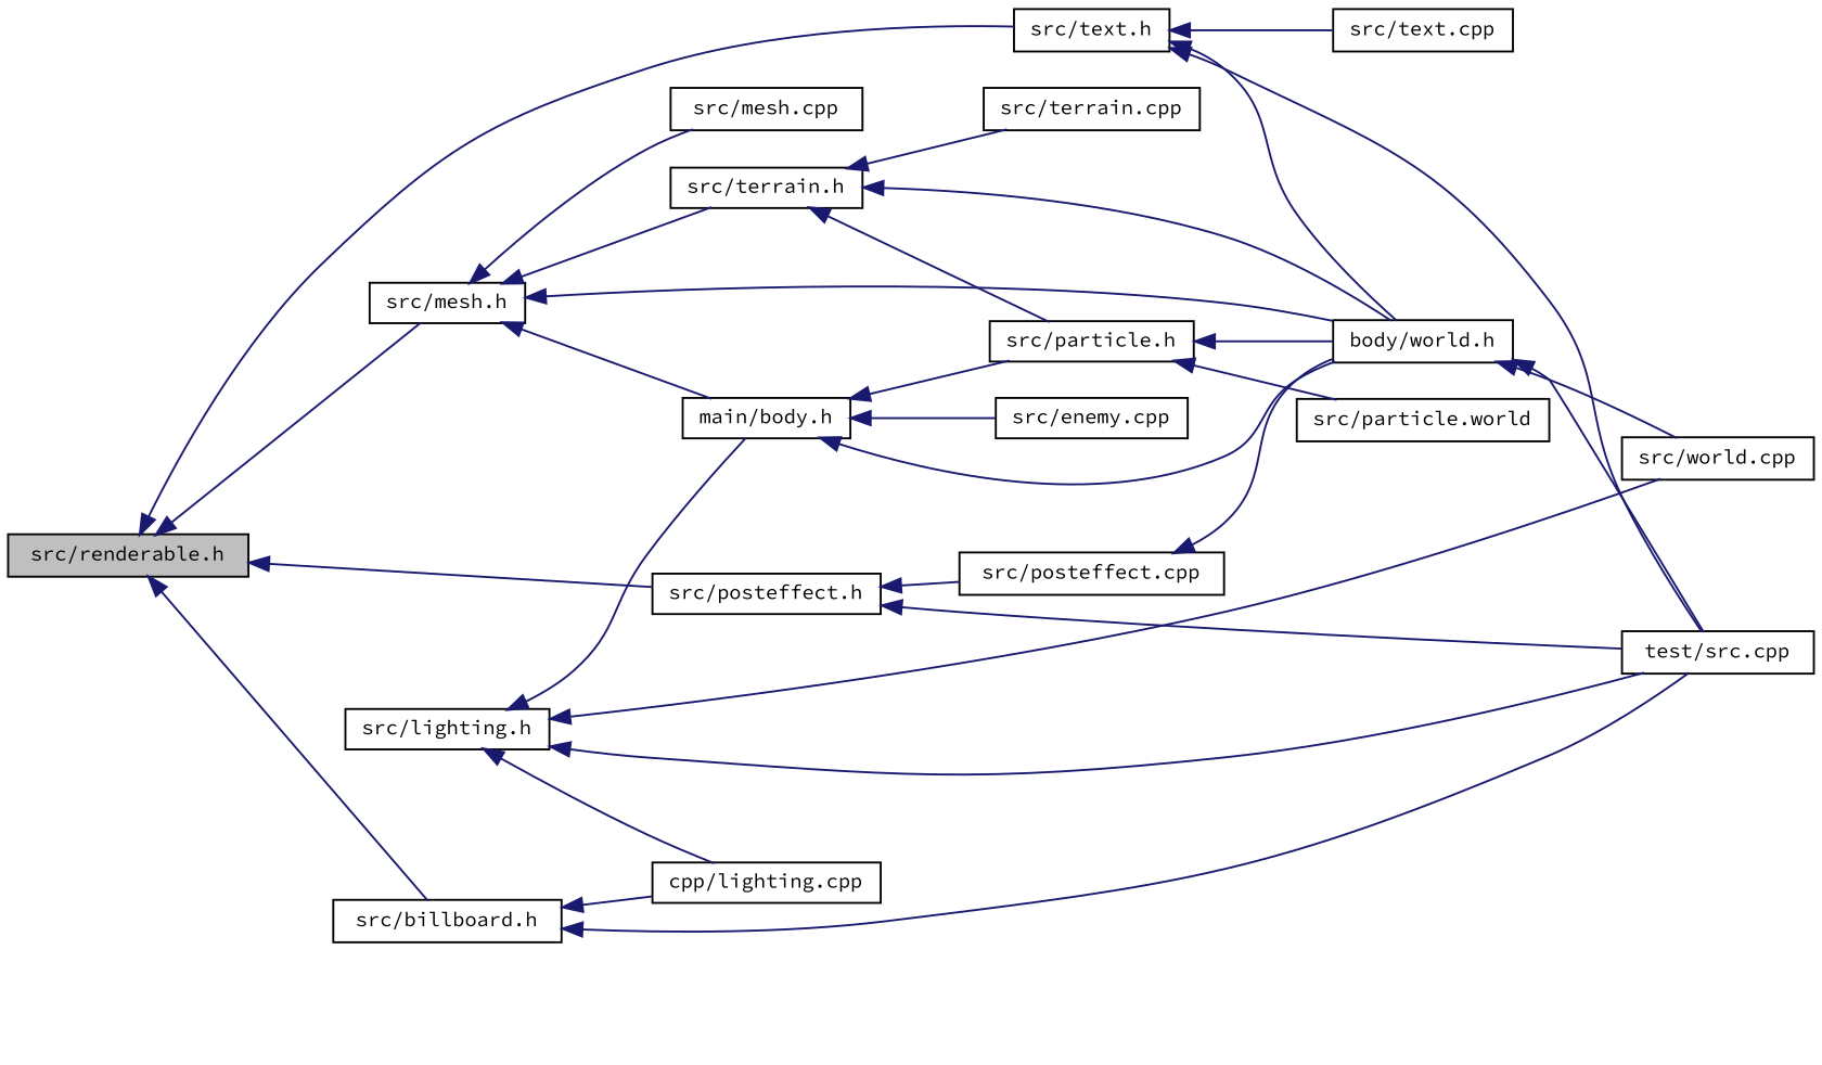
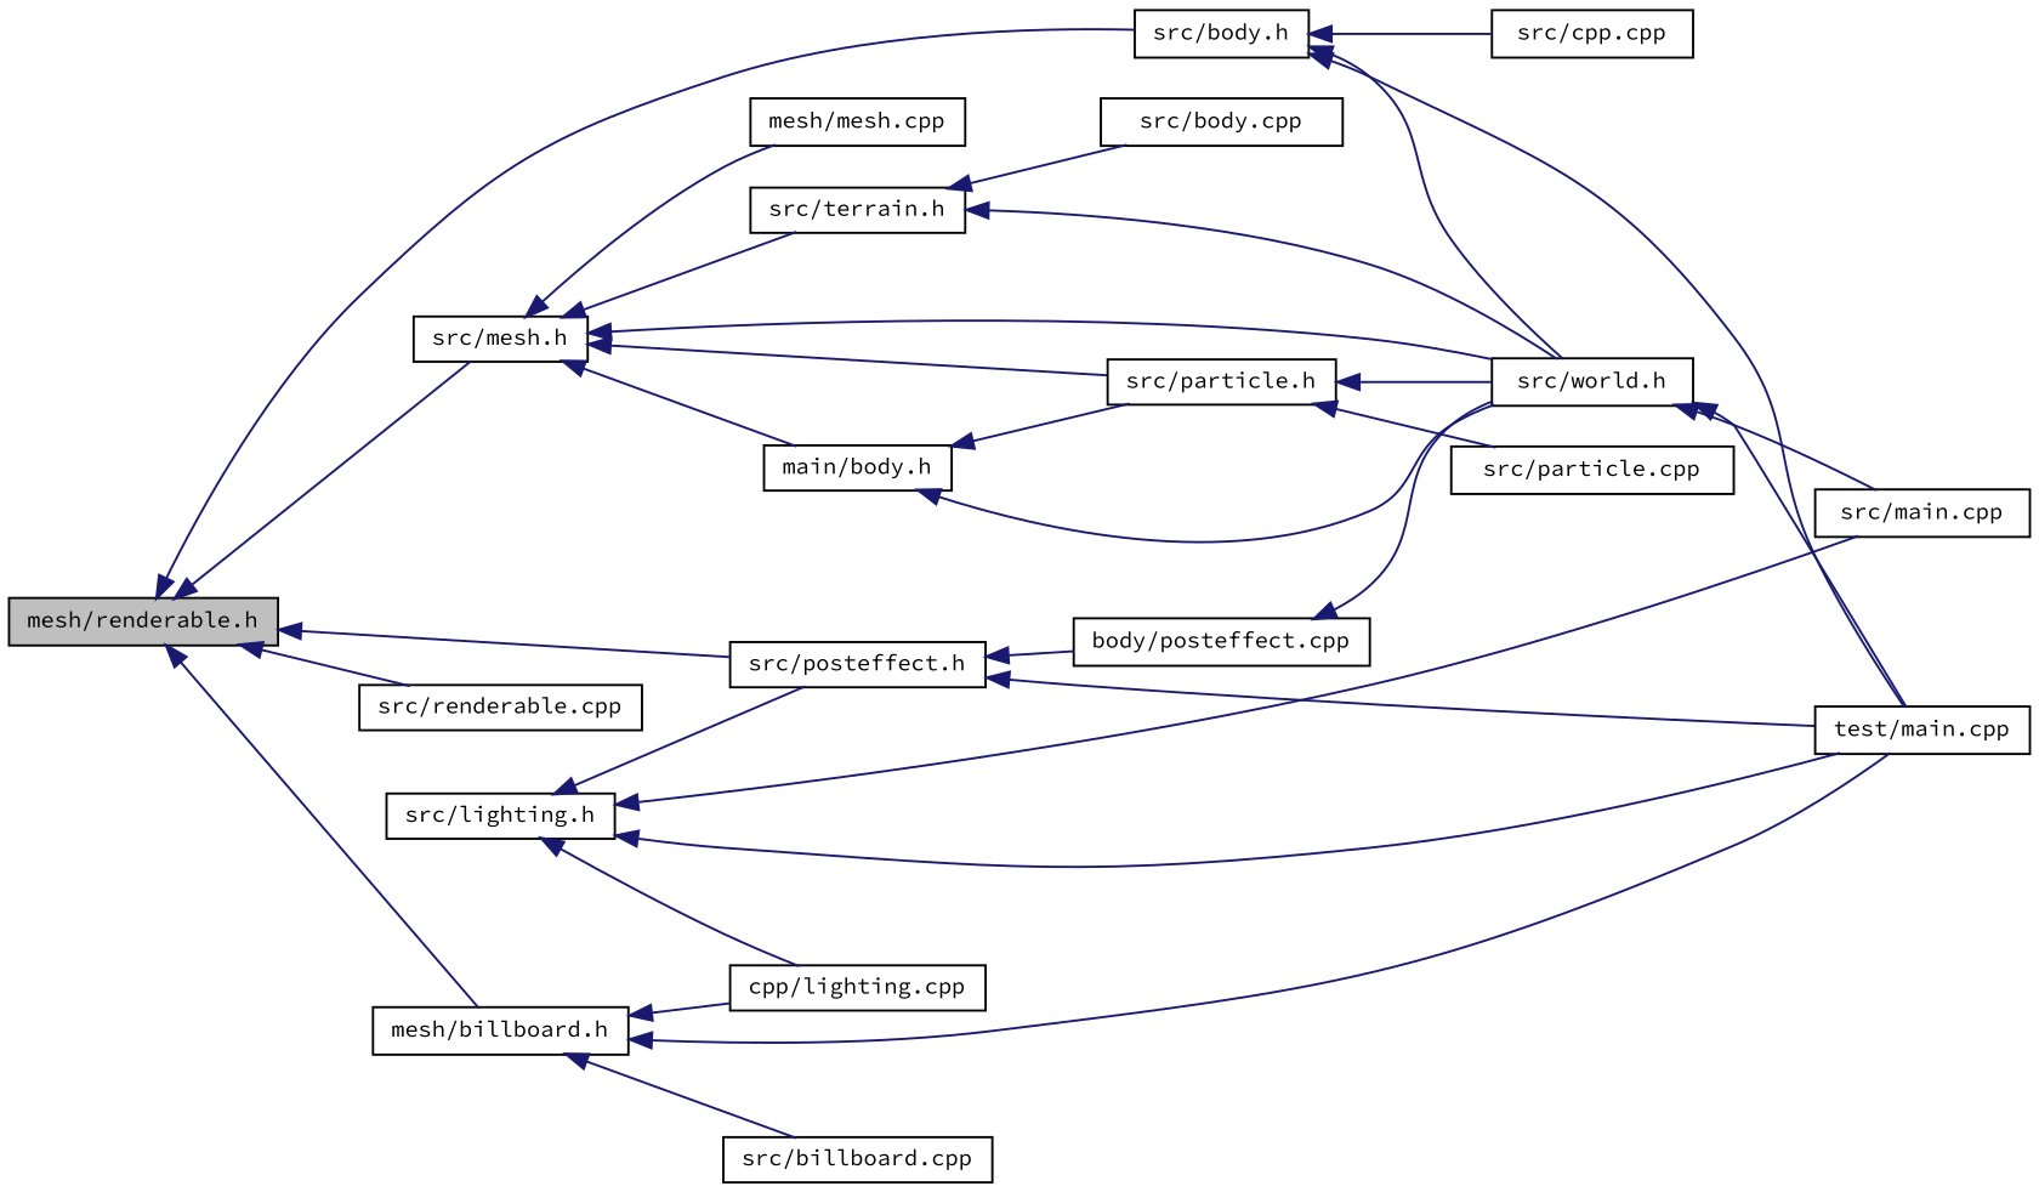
  digraph {
    fontname="Source Code Pro"
    rankdir=LR
    node [color=black fillcolor=white fontname="Source Code Pro" fontsize=10 shape=record style=filled]
    edge [color=midnightblue dir=back fontname="Source Code Pro" fontsize=10 labelfontname=Helvetica labelfontsize=10 style=solid]
-   n1 [fillcolor=grey75 fontcolor=black height=0.2 label="src/renderable.h" width=0.4]
-   n2 [height=0.2 label="src/billboard.h" width=0.4]
+   n1 [fillcolor=grey75 fontcolor=black height=0.2 label="mesh/renderable.h" width=0.4]
+   n2 [height=0.2 label="mesh/billboard.h" width=0.4]
    n3 [height=0.2 label="src/mesh.h" width=0.4]
    n4 [height=0.2 label="src/posteffect.h" width=0.4]
-   n6 [height=0.2 label="src/text.h" width=0.4]
+   n5 [height=0.2 label="src/renderable.cpp" width=0.4]
+   n6 [height=0.2 label="src/body.h" width=0.4]
+   n7 [height=0.2 label="src/billboard.cpp" width=0.4]
    n8 [height=0.2 label="cpp/lighting.cpp" width=0.4]
-   n9 [height=0.2 label="test/src.cpp" width=0.4]
+   n9 [height=0.2 label="test/main.cpp" width=0.4]
    n10 [height=0.2 label="src/lighting.h" width=0.4]
    n11 [height=0.2 label="main/body.h" width=0.4]
-   n12 [height=0.2 label="src/world.cpp" width=0.4]
+   n12 [height=0.2 label="src/main.cpp" width=0.4]
    n13 [height=0.2 label="src/particle.h" width=0.4]
-   n14 [height=0.2 label="body/world.h" width=0.4]
-   n15 [height=0.2 label="src/mesh.cpp" width=0.4]
+   n14 [height=0.2 label="src/world.h" width=0.4]
+   n15 [height=0.2 label="mesh/mesh.cpp" width=0.4]
    n16 [height=0.2 label="src/terrain.h" width=0.4]
-   n17 [height=0.2 label="src/posteffect.cpp" width=0.4]
-   n18 [height=0.2 label="src/text.cpp" width=0.4]
-   n19 [height=0.2 label="src/enemy.cpp" width=0.4]
-   n20 [height=0.2 label="src/particle.world" width=0.4]
-   n21 [height=0.2 label="src/terrain.cpp" width=0.4]
+   n17 [height=0.2 label="body/posteffect.cpp" width=0.4]
+   n18 [height=0.2 label="src/cpp.cpp" width=0.4]
+   n20 [height=0.2 label="src/particle.cpp" width=0.4]
+   n21 [height=0.2 label="src/body.cpp" width=0.4]
    n1 -> n2
    n1 -> n3
    n1 -> n4
+   n1 -> n5
    n1 -> n6
+   n2 -> n7
    n2 -> n8
    n2 -> n9
    n3 -> n11
-   n16 -> n13
+   n3 -> n13
    n3 -> n14
    n3 -> n15
    n3 -> n16
    n4 -> n9
    n4 -> n17
    n6 -> n9
    n6 -> n14
    n6 -> n18
    n10 -> n8
    n10 -> n9
-   n10 -> n11
+   n10 -> n4
    n10 -> n12
    n11 -> n13
    n11 -> n14
-   n11 -> n19
    n13 -> n14
    n13 -> n20
    n14 -> n9
    n14 -> n12
    n16 -> n14
    n16 -> n21
    n17 -> n14
  }
